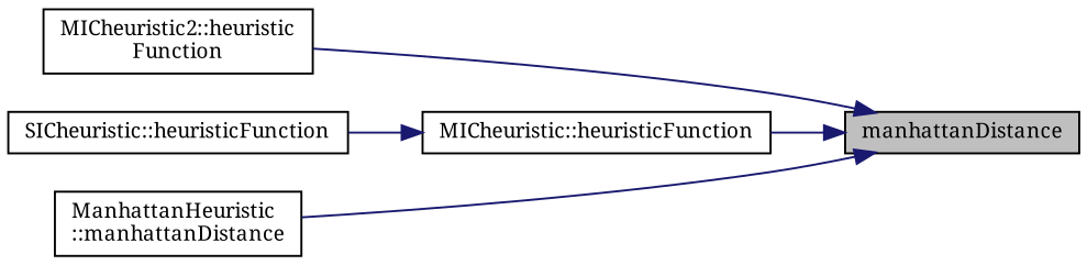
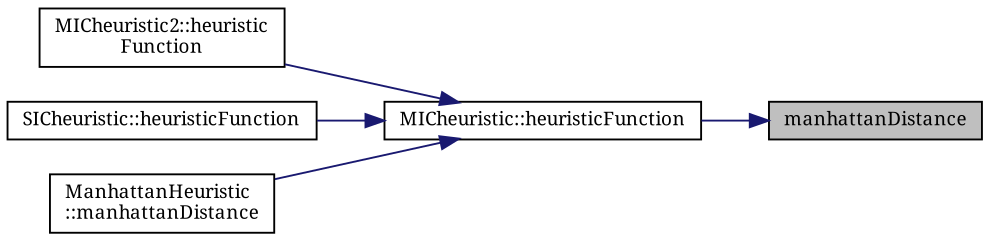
  digraph {
    fontname="Noto Serif"
    rankdir=RL
    node [color=black fillcolor=white fontname="Noto Serif" fontsize=10 shape=record style=filled]
    edge [color=midnightblue dir=back fontname="Noto Serif" fontsize=10 labelfontname=Helvetica labelfontsize=10 style=solid]
    n1 [fillcolor=grey75 fontcolor=black height=0.2 label=manhattanDistance width=0.4]
    n2 [height=0.2 label="MICheuristic::heuristicFunction" width=0.4]
    n3 [height=0.2 label="MICheuristic2::heuristic\lFunction" width=0.4]
    n4 [height=0.2 label="ManhattanHeuristic\l::manhattanDistance" width=0.4]
    n5 [height=0.2 label="SICheuristic::heuristicFunction" width=0.4]
    n1 -> n2
-   n1 -> n3
-   n1 -> n4
+   n2 -> n3
+   n2 -> n4
    n2 -> n5
  }
